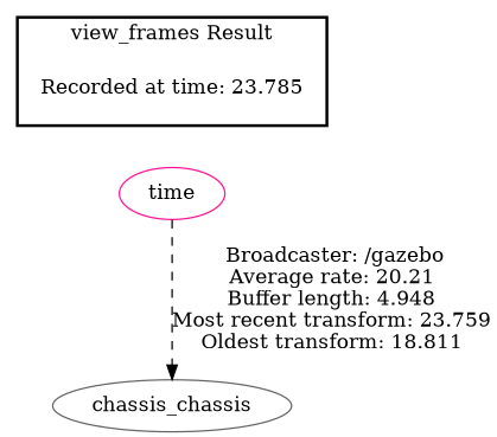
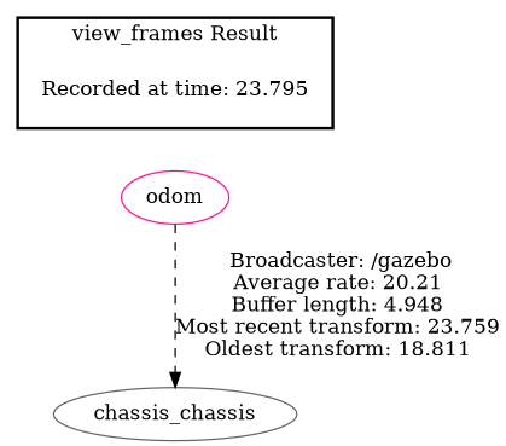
  digraph {
    node [color=gray40]
-   "Recorded at time: 23.795" [shape=plaintext label="Recorded at time: 23.785"]
-   odom [color=deeppink label=time]
+   "Recorded at time: 23.795" [shape=plaintext]
+   odom [color=deeppink]
    n3 [label=chassis_chassis]
    subgraph cluster_1 {
      color=black
      label="view_frames Result"
      style=bold
      "Recorded at time: 23.795"
    }
    "Recorded at time: 23.795" -> odom [style=invis]
    odom -> n3 [label=" Broadcaster: /gazebo\nAverage rate: 20.21\nBuffer length: 4.948\nMost recent transform: 23.759\nOldest transform: 18.811\n" style=dashed]
  }
